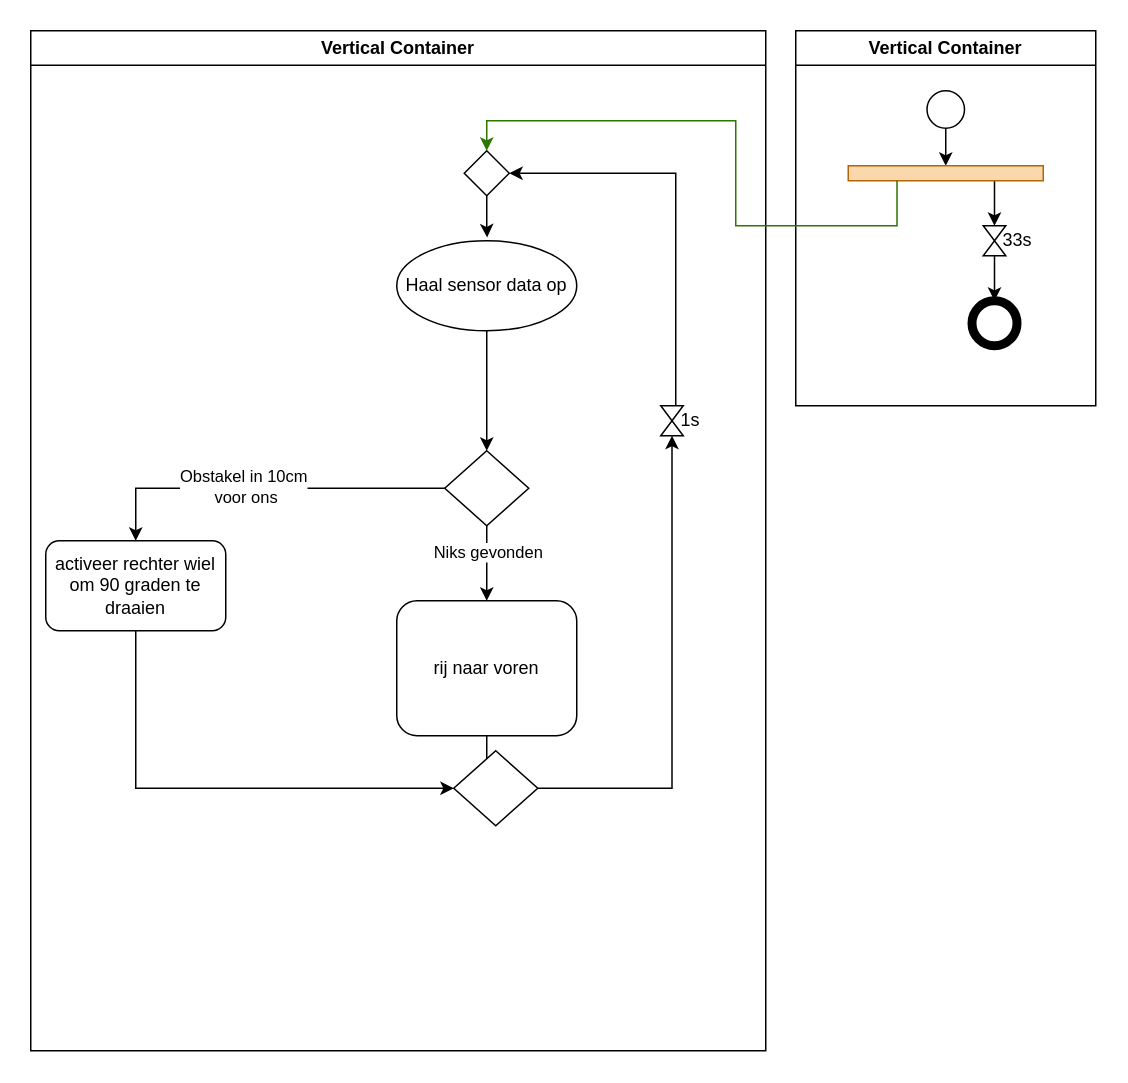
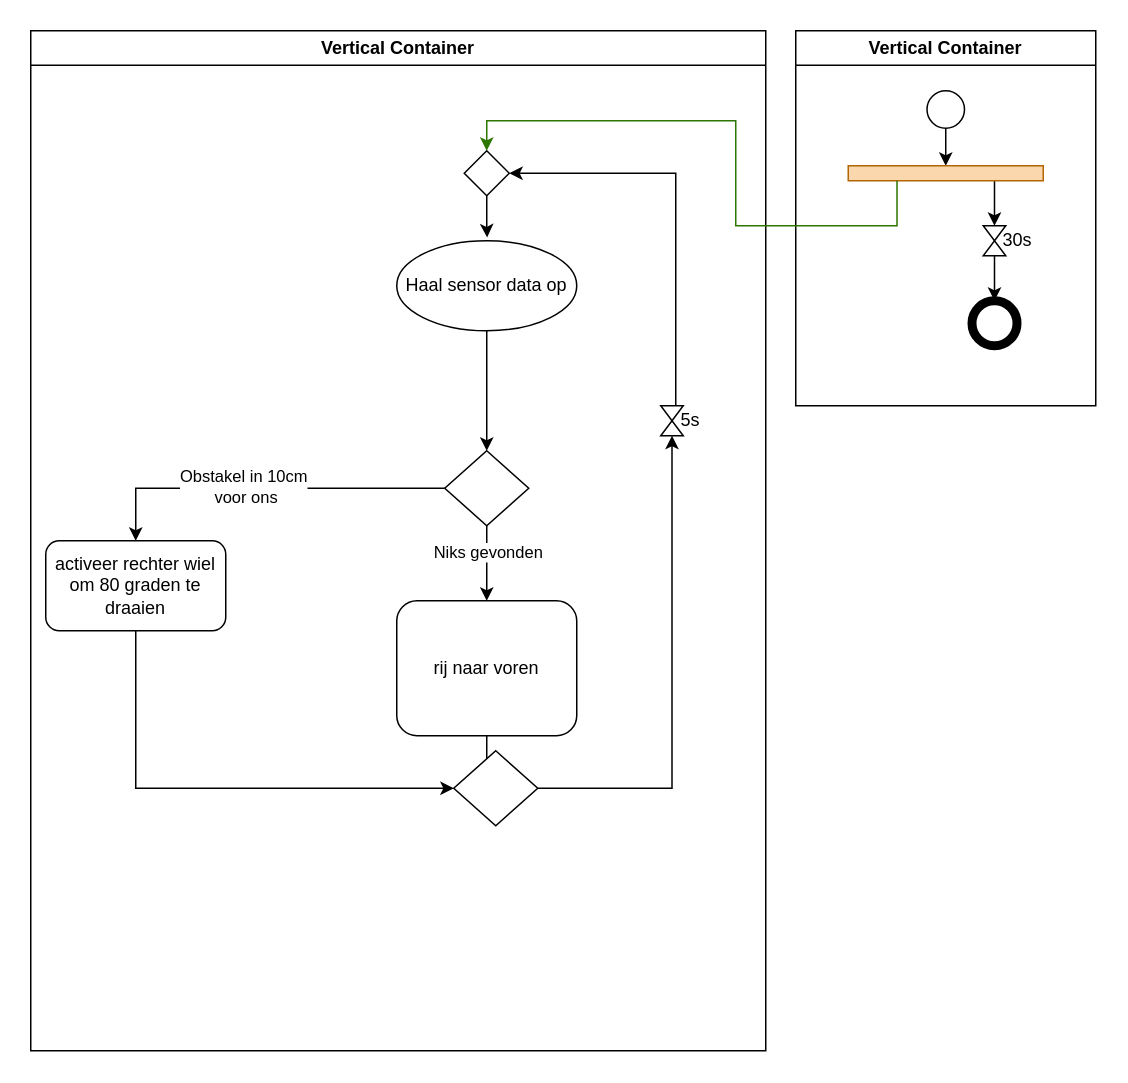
  <mxCell id="0" />
  <mxCell id="1" parent="0" />
  <mxCell id="2" value="Haal sensor data op" style="ellipse;whiteSpace=wrap;html=1;" parent="1" vertex="1"><mxGeometry x="264" y="160" width="120" height="60" as="geometry" /></mxCell>
  <mxCell id="3" style="edgeStyle=orthogonalEdgeStyle;rounded=0;orthogonalLoop=1;jettySize=auto;html=1;entryX=0.5;entryY=0;entryDx=0;entryDy=0;" parent="1" source="2" target="8" edge="1"><mxGeometry relative="1" as="geometry"><mxPoint x="322.44" y="285.98" as="targetPoint" /></mxGeometry></mxCell>
  <mxCell id="4" style="edgeStyle=orthogonalEdgeStyle;rounded=0;orthogonalLoop=1;jettySize=auto;html=1;" parent="1" source="8" target="10" edge="1"><mxGeometry relative="1" as="geometry" /></mxCell>
  <mxCell id="5" value="Obstakel in 10cm&lt;br&gt;&amp;nbsp;voor ons" style="edgeLabel;html=1;align=center;verticalAlign=middle;resizable=0;points=[];" parent="4" vertex="1" connectable="0"><mxGeometry x="0.117" y="-2" relative="1" as="geometry"><mxPoint as="offset" /></mxGeometry></mxCell>
  <mxCell id="6" style="edgeStyle=orthogonalEdgeStyle;rounded=0;orthogonalLoop=1;jettySize=auto;html=1;entryX=0.5;entryY=0;entryDx=0;entryDy=0;" parent="1" source="8" target="15" edge="1"><mxGeometry relative="1" as="geometry"><mxPoint x="330" y="400" as="targetPoint" /></mxGeometry></mxCell>
  <mxCell id="7" value="Niks gevonden" style="edgeLabel;html=1;align=center;verticalAlign=middle;resizable=0;points=[];" parent="6" vertex="1" connectable="0"><mxGeometry x="-0.157" y="-1" relative="1" as="geometry"><mxPoint x="1" y="-4" as="offset" /></mxGeometry></mxCell>
  <mxCell id="8" value="" style="rhombus;whiteSpace=wrap;html=1;" parent="1" vertex="1"><mxGeometry x="296" y="300" width="56" height="50" as="geometry" /></mxCell>
  <mxCell id="9" style="edgeStyle=orthogonalEdgeStyle;rounded=0;orthogonalLoop=1;jettySize=auto;html=1;entryX=0;entryY=0.5;entryDx=0;entryDy=0;exitX=0.5;exitY=1;exitDx=0;exitDy=0;" parent="1" source="10" target="17" edge="1"><mxGeometry relative="1" as="geometry" /></mxCell>
- <mxCell id="10" value="activeer rechter wiel om 90 graden te draaien" style="rounded=1;whiteSpace=wrap;html=1;" parent="1" vertex="1"><mxGeometry x="30" y="360" width="120" height="60" as="geometry" /></mxCell>
+ <mxCell id="10" value="activeer rechter wiel om 80 graden te draaien" style="rounded=1;whiteSpace=wrap;html=1;" parent="1" vertex="1"><mxGeometry x="30" y="360" width="120" height="60" as="geometry" /></mxCell>
  <mxCell id="11" value="" style="rhombus;whiteSpace=wrap;html=1;" vertex="1" parent="1"><mxGeometry x="309" y="100" width="30" height="30" as="geometry" /></mxCell>
  <mxCell id="12" style="edgeStyle=orthogonalEdgeStyle;rounded=0;orthogonalLoop=1;jettySize=auto;html=1;entryX=0.502;entryY=-0.037;entryDx=0;entryDy=0;entryPerimeter=0;" edge="1" parent="1" source="11" target="2"><mxGeometry relative="1" as="geometry" /></mxCell>
  <mxCell id="13" value="Vertical Container" style="swimlane;whiteSpace=wrap;html=1;" vertex="1" parent="1"><mxGeometry x="20" y="20" width="490" height="680" as="geometry" /></mxCell>
  <mxCell id="14" style="edgeStyle=orthogonalEdgeStyle;rounded=0;orthogonalLoop=1;jettySize=auto;html=1;entryX=0.5;entryY=0;entryDx=0;entryDy=0;" edge="1" parent="13" source="15" target="17"><mxGeometry relative="1" as="geometry" /></mxCell>
  <mxCell id="15" value="rij naar voren" style="rounded=1;whiteSpace=wrap;html=1;" vertex="1" parent="13"><mxGeometry x="244" y="380" width="120" height="90" as="geometry" /></mxCell>
  <mxCell id="16" style="edgeStyle=orthogonalEdgeStyle;rounded=0;orthogonalLoop=1;jettySize=auto;html=1;entryX=0.5;entryY=1;entryDx=0;entryDy=0;" edge="1" parent="13" source="17" target="18"><mxGeometry relative="1" as="geometry" /></mxCell>
  <mxCell id="17" value="" style="rhombus;whiteSpace=wrap;html=1;" parent="13" vertex="1"><mxGeometry x="282" y="480" width="56" height="50" as="geometry" /></mxCell>
  <mxCell id="18" value="" style="shape=collate;html=1;" vertex="1" parent="13"><mxGeometry x="420" y="250" width="15" height="20" as="geometry" /></mxCell>
- <mxCell id="19" value="1s" style="text;html=1;strokeColor=none;fillColor=none;align=center;verticalAlign=middle;whiteSpace=wrap;rounded=0;" vertex="1" parent="13"><mxGeometry x="410" y="245" width="60" height="30" as="geometry" /></mxCell>
+ <mxCell id="19" value="5s" style="text;html=1;strokeColor=none;fillColor=none;align=center;verticalAlign=middle;whiteSpace=wrap;rounded=0;" vertex="1" parent="13"><mxGeometry x="410" y="245" width="60" height="30" as="geometry" /></mxCell>
  <mxCell id="20" value="Vertical Container" style="swimlane;whiteSpace=wrap;html=1;" vertex="1" parent="1"><mxGeometry x="530" y="20" width="200" height="250" as="geometry" /></mxCell>
  <mxCell id="21" style="edgeStyle=orthogonalEdgeStyle;rounded=0;orthogonalLoop=1;jettySize=auto;html=1;entryX=0.5;entryY=0;entryDx=0;entryDy=0;" edge="1" parent="20" source="22" target="24"><mxGeometry relative="1" as="geometry" /></mxCell>
  <mxCell id="22" value="" style="ellipse;whiteSpace=wrap;html=1;aspect=fixed;" vertex="1" parent="20"><mxGeometry x="87.5" y="40" width="25" height="25" as="geometry" /></mxCell>
  <mxCell id="23" style="edgeStyle=orthogonalEdgeStyle;rounded=0;orthogonalLoop=1;jettySize=auto;html=1;exitX=0.75;exitY=1;exitDx=0;exitDy=0;entryX=0.5;entryY=0;entryDx=0;entryDy=0;" edge="1" parent="20" source="24" target="26"><mxGeometry relative="1" as="geometry" /></mxCell>
  <mxCell id="24" value="" style="rounded=0;whiteSpace=wrap;html=1;fillColor=#fad7ac;strokeColor=#b46504;" vertex="1" parent="20"><mxGeometry x="35" y="90" width="130" height="10" as="geometry" /></mxCell>
  <mxCell id="25" style="edgeStyle=orthogonalEdgeStyle;rounded=0;orthogonalLoop=1;jettySize=auto;html=1;entryX=0.5;entryY=0;entryDx=0;entryDy=0;" edge="1" parent="20" source="26" target="27"><mxGeometry relative="1" as="geometry" /></mxCell>
  <mxCell id="26" value="" style="shape=collate;html=1;" vertex="1" parent="20"><mxGeometry x="125" y="130" width="15" height="20" as="geometry" /></mxCell>
  <mxCell id="27" value="" style="ellipse;whiteSpace=wrap;html=1;aspect=fixed;strokeWidth=6;" vertex="1" parent="20"><mxGeometry x="117.5" y="180" width="30" height="30" as="geometry" /></mxCell>
- <mxCell id="28" value="33s" style="text;html=1;strokeColor=none;fillColor=none;align=center;verticalAlign=middle;whiteSpace=wrap;rounded=0;" vertex="1" parent="20"><mxGeometry x="117.5" y="125" width="60" height="30" as="geometry" /></mxCell>
+ <mxCell id="28" value="30s" style="text;html=1;strokeColor=none;fillColor=none;align=center;verticalAlign=middle;whiteSpace=wrap;rounded=0;" vertex="1" parent="20"><mxGeometry x="117.5" y="125" width="60" height="30" as="geometry" /></mxCell>
  <mxCell id="29" style="edgeStyle=orthogonalEdgeStyle;rounded=0;orthogonalLoop=1;jettySize=auto;html=1;entryX=0.5;entryY=0;entryDx=0;entryDy=0;exitX=0.25;exitY=1;exitDx=0;exitDy=0;fillColor=#60a917;strokeColor=#2D7600;" edge="1" parent="1" source="24" target="11"><mxGeometry relative="1" as="geometry"><Array as="points"><mxPoint x="598" y="150" /><mxPoint x="490" y="150" /><mxPoint x="490" y="80" /><mxPoint x="324" y="80" /></Array></mxGeometry></mxCell>
  <mxCell id="30" style="edgeStyle=orthogonalEdgeStyle;rounded=0;orthogonalLoop=1;jettySize=auto;html=1;entryX=1;entryY=0.5;entryDx=0;entryDy=0;" edge="1" parent="1" source="18" target="11"><mxGeometry relative="1" as="geometry"><Array as="points"><mxPoint x="450" y="115" /></Array></mxGeometry></mxCell>
